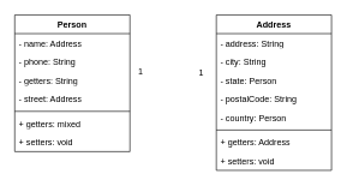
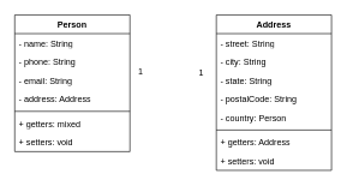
  <mxCell id="0" />
  <mxCell id="1" parent="0" />
  <mxCell id="2" value="Person" style="swimlane;fontStyle=1;align=center;verticalAlign=top;childLayout=stackLayout;horizontal=1;startSize=26;horizontalStack=0;resizeParent=1;resizeParentMax=0;resizeLast=0;collapsible=1;marginBottom=0;whiteSpace=wrap;html=1;" vertex="1" parent="1"><mxGeometry x="20" y="20" width="160" height="190" as="geometry" /></mxCell>
- <mxCell id="3" value="- name: Address" style="text;strokeColor=none;fillColor=none;align=left;verticalAlign=top;spacingLeft=4;spacingRight=4;overflow=hidden;rotatable=0;points=[[0,0.5],[1,0.5]];portConstraint=eastwest;whiteSpace=wrap;html=1;" vertex="1" parent="2"><mxGeometry y="26" width="160" height="26" as="geometry" /></mxCell>
+ <mxCell id="3" value="- name: String" style="text;strokeColor=none;fillColor=none;align=left;verticalAlign=top;spacingLeft=4;spacingRight=4;overflow=hidden;rotatable=0;points=[[0,0.5],[1,0.5]];portConstraint=eastwest;whiteSpace=wrap;html=1;" vertex="1" parent="2"><mxGeometry y="26" width="160" height="26" as="geometry" /></mxCell>
  <mxCell id="4" value="- phone: String" style="text;strokeColor=none;fillColor=none;align=left;verticalAlign=top;spacingLeft=4;spacingRight=4;overflow=hidden;rotatable=0;points=[[0,0.5],[1,0.5]];portConstraint=eastwest;whiteSpace=wrap;html=1;" vertex="1" parent="2"><mxGeometry y="52" width="160" height="26" as="geometry" /></mxCell>
- <mxCell id="5" value="- getters: String" style="text;strokeColor=none;fillColor=none;align=left;verticalAlign=top;spacingLeft=4;spacingRight=4;overflow=hidden;rotatable=0;points=[[0,0.5],[1,0.5]];portConstraint=eastwest;whiteSpace=wrap;html=1;" vertex="1" parent="2"><mxGeometry y="78" width="160" height="26" as="geometry" /></mxCell>
- <mxCell id="6" value="- street: Address" style="text;strokeColor=none;fillColor=none;align=left;verticalAlign=top;spacingLeft=4;spacingRight=4;overflow=hidden;rotatable=0;points=[[0,0.5],[1,0.5]];portConstraint=eastwest;whiteSpace=wrap;html=1;" vertex="1" parent="2"><mxGeometry y="104" width="160" height="26" as="geometry" /></mxCell>
+ <mxCell id="5" value="- email: String" style="text;strokeColor=none;fillColor=none;align=left;verticalAlign=top;spacingLeft=4;spacingRight=4;overflow=hidden;rotatable=0;points=[[0,0.5],[1,0.5]];portConstraint=eastwest;whiteSpace=wrap;html=1;" vertex="1" parent="2"><mxGeometry y="78" width="160" height="26" as="geometry" /></mxCell>
+ <mxCell id="6" value="- address: Address" style="text;strokeColor=none;fillColor=none;align=left;verticalAlign=top;spacingLeft=4;spacingRight=4;overflow=hidden;rotatable=0;points=[[0,0.5],[1,0.5]];portConstraint=eastwest;whiteSpace=wrap;html=1;" vertex="1" parent="2"><mxGeometry y="104" width="160" height="26" as="geometry" /></mxCell>
  <mxCell id="7" value="" style="line;strokeWidth=1;fillColor=none;align=left;verticalAlign=middle;spacingTop=-1;spacingLeft=3;spacingRight=3;rotatable=0;labelPosition=right;points=[];portConstraint=eastwest;strokeColor=inherit;" vertex="1" parent="2"><mxGeometry y="130" width="160" height="8" as="geometry" /></mxCell>
  <mxCell id="8" value="+ getters: mixed" style="text;strokeColor=none;fillColor=none;align=left;verticalAlign=top;spacingLeft=4;spacingRight=4;overflow=hidden;rotatable=0;points=[[0,0.5],[1,0.5]];portConstraint=eastwest;whiteSpace=wrap;html=1;" vertex="1" parent="2"><mxGeometry y="138" width="160" height="26" as="geometry" /></mxCell>
  <mxCell id="9" value="+ setters: void" style="text;strokeColor=none;fillColor=none;align=left;verticalAlign=top;spacingLeft=4;spacingRight=4;overflow=hidden;rotatable=0;points=[[0,0.5],[1,0.5]];portConstraint=eastwest;whiteSpace=wrap;html=1;" vertex="1" parent="2"><mxGeometry y="164" width="160" height="26" as="geometry" /></mxCell>
  <mxCell id="10" value="Address" style="swimlane;fontStyle=1;align=center;verticalAlign=top;childLayout=stackLayout;horizontal=1;startSize=26;horizontalStack=0;resizeParent=1;resizeParentMax=0;resizeLast=0;collapsible=1;marginBottom=0;whiteSpace=wrap;html=1;" vertex="1" parent="1"><mxGeometry x="300" y="20" width="160" height="216" as="geometry" /></mxCell>
- <mxCell id="11" value="- address: String" style="text;strokeColor=none;fillColor=none;align=left;verticalAlign=top;spacingLeft=4;spacingRight=4;overflow=hidden;rotatable=0;points=[[0,0.5],[1,0.5]];portConstraint=eastwest;whiteSpace=wrap;html=1;" vertex="1" parent="10"><mxGeometry y="26" width="160" height="26" as="geometry" /></mxCell>
+ <mxCell id="11" value="- street: String" style="text;strokeColor=none;fillColor=none;align=left;verticalAlign=top;spacingLeft=4;spacingRight=4;overflow=hidden;rotatable=0;points=[[0,0.5],[1,0.5]];portConstraint=eastwest;whiteSpace=wrap;html=1;" vertex="1" parent="10"><mxGeometry y="26" width="160" height="26" as="geometry" /></mxCell>
  <mxCell id="12" value="- city: String" style="text;strokeColor=none;fillColor=none;align=left;verticalAlign=top;spacingLeft=4;spacingRight=4;overflow=hidden;rotatable=0;points=[[0,0.5],[1,0.5]];portConstraint=eastwest;whiteSpace=wrap;html=1;" vertex="1" parent="10"><mxGeometry y="52" width="160" height="26" as="geometry" /></mxCell>
- <mxCell id="13" value="- state: Person" style="text;strokeColor=none;fillColor=none;align=left;verticalAlign=top;spacingLeft=4;spacingRight=4;overflow=hidden;rotatable=0;points=[[0,0.5],[1,0.5]];portConstraint=eastwest;whiteSpace=wrap;html=1;" vertex="1" parent="10"><mxGeometry y="78" width="160" height="26" as="geometry" /></mxCell>
+ <mxCell id="13" value="- state: String" style="text;strokeColor=none;fillColor=none;align=left;verticalAlign=top;spacingLeft=4;spacingRight=4;overflow=hidden;rotatable=0;points=[[0,0.5],[1,0.5]];portConstraint=eastwest;whiteSpace=wrap;html=1;" vertex="1" parent="10"><mxGeometry y="78" width="160" height="26" as="geometry" /></mxCell>
  <mxCell id="14" value="- postalCode: String" style="text;strokeColor=none;fillColor=none;align=left;verticalAlign=top;spacingLeft=4;spacingRight=4;overflow=hidden;rotatable=0;points=[[0,0.5],[1,0.5]];portConstraint=eastwest;whiteSpace=wrap;html=1;" vertex="1" parent="10"><mxGeometry y="104" width="160" height="26" as="geometry" /></mxCell>
  <mxCell id="15" value="- country: Person" style="text;strokeColor=none;fillColor=none;align=left;verticalAlign=top;spacingLeft=4;spacingRight=4;overflow=hidden;rotatable=0;points=[[0,0.5],[1,0.5]];portConstraint=eastwest;whiteSpace=wrap;html=1;" vertex="1" parent="10"><mxGeometry y="130" width="160" height="26" as="geometry" /></mxCell>
  <mxCell id="16" value="" style="line;strokeWidth=1;fillColor=none;align=left;verticalAlign=middle;spacingTop=-1;spacingLeft=3;spacingRight=3;rotatable=0;labelPosition=right;points=[];portConstraint=eastwest;strokeColor=inherit;" vertex="1" parent="10"><mxGeometry y="156" width="160" height="8" as="geometry" /></mxCell>
  <mxCell id="17" value="+ getters: Address" style="text;strokeColor=none;fillColor=none;align=left;verticalAlign=top;spacingLeft=4;spacingRight=4;overflow=hidden;rotatable=0;points=[[0,0.5],[1,0.5]];portConstraint=eastwest;whiteSpace=wrap;html=1;" vertex="1" parent="10"><mxGeometry y="164" width="160" height="26" as="geometry" /></mxCell>
  <mxCell id="18" value="+ setters: void" style="text;strokeColor=none;fillColor=none;align=left;verticalAlign=top;spacingLeft=4;spacingRight=4;overflow=hidden;rotatable=0;points=[[0,0.5],[1,0.5]];portConstraint=eastwest;whiteSpace=wrap;html=1;" vertex="1" parent="10"><mxGeometry y="190" width="160" height="26" as="geometry" /></mxCell>
  <mxCell id="19" value="1" style="text;strokeColor=none;fillColor=none;align=left;verticalAlign=top;spacingLeft=4;spacingRight=4;overflow=hidden;rotatable=0;points=[[0,0.5],[1,0.5]];portConstraint=eastwest;whiteSpace=wrap;html=1;" vertex="1" parent="1"><mxGeometry x="186" y="85" width="26" height="26" as="geometry" /></mxCell>
  <mxCell id="20" value="1" style="text;strokeColor=none;fillColor=none;align=left;verticalAlign=top;spacingLeft=4;spacingRight=4;overflow=hidden;rotatable=0;points=[[0,0.5],[1,0.5]];portConstraint=eastwest;whiteSpace=wrap;html=1;" vertex="1" parent="1"><mxGeometry x="270" y="86" width="26" height="26" as="geometry" /></mxCell>
